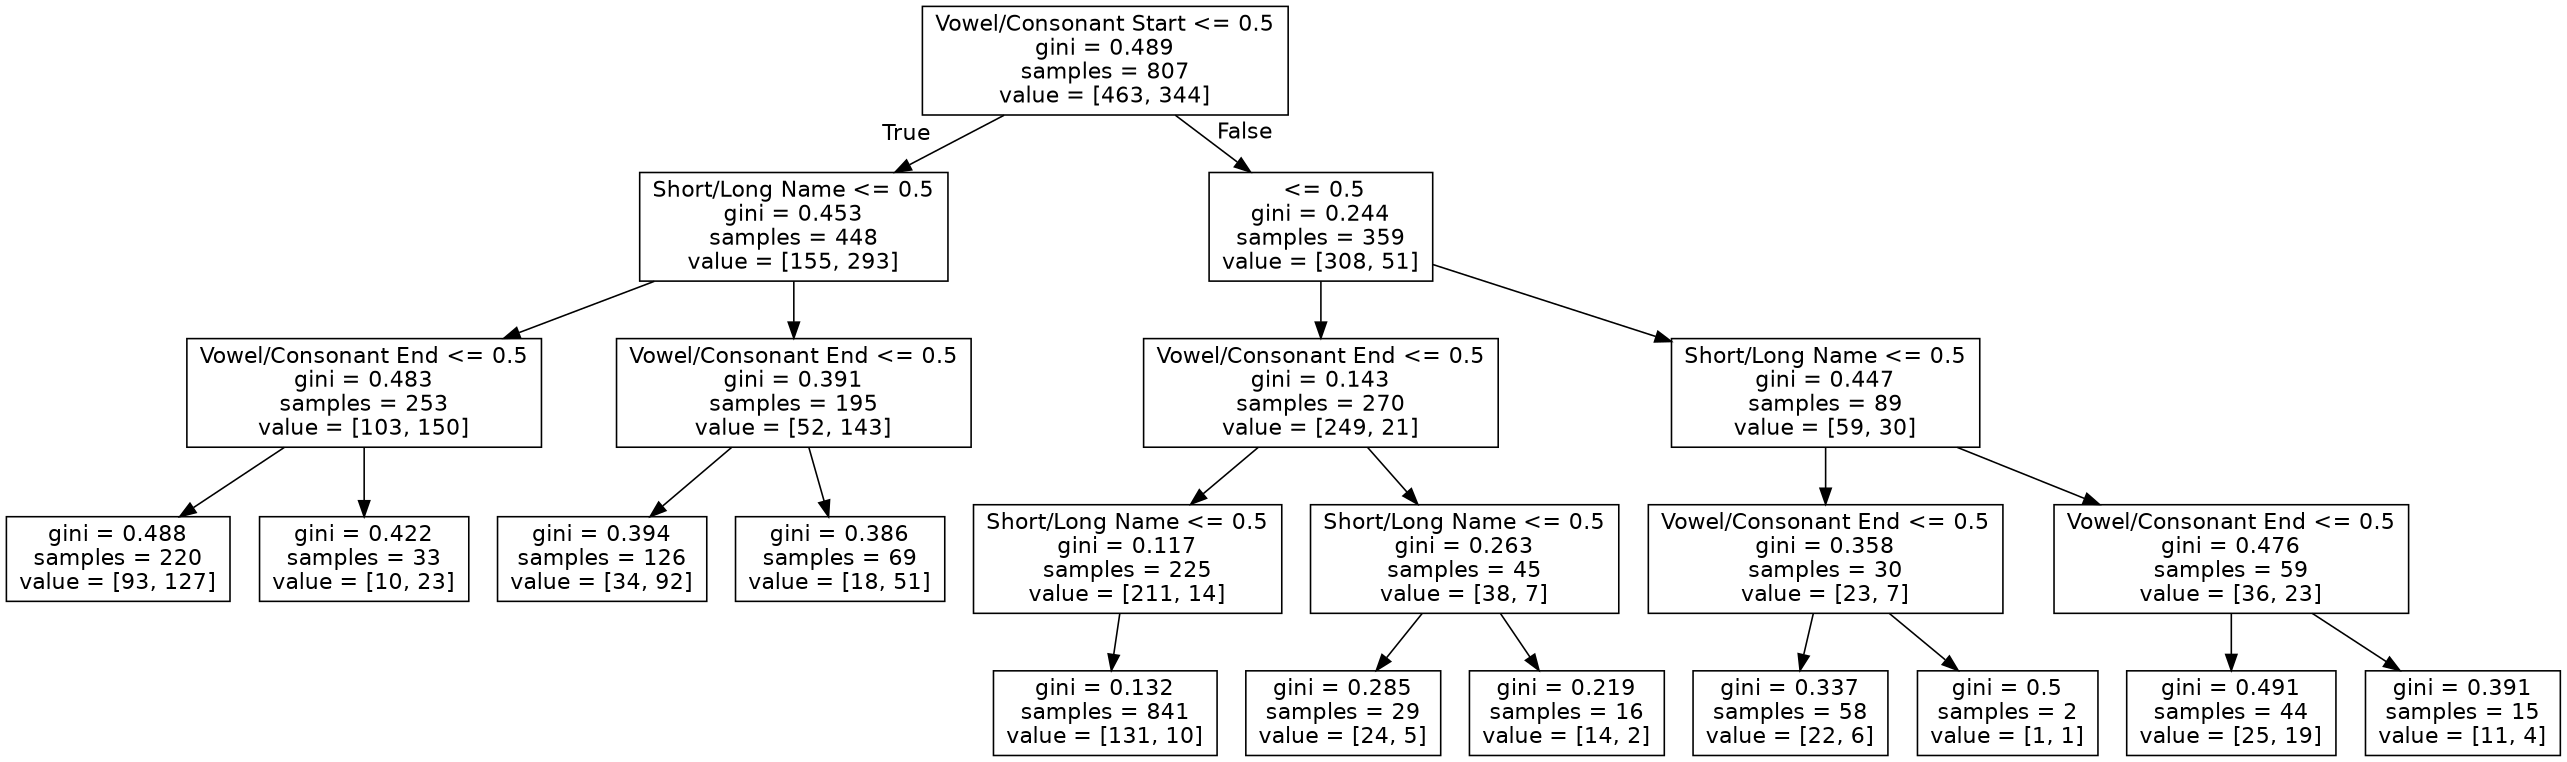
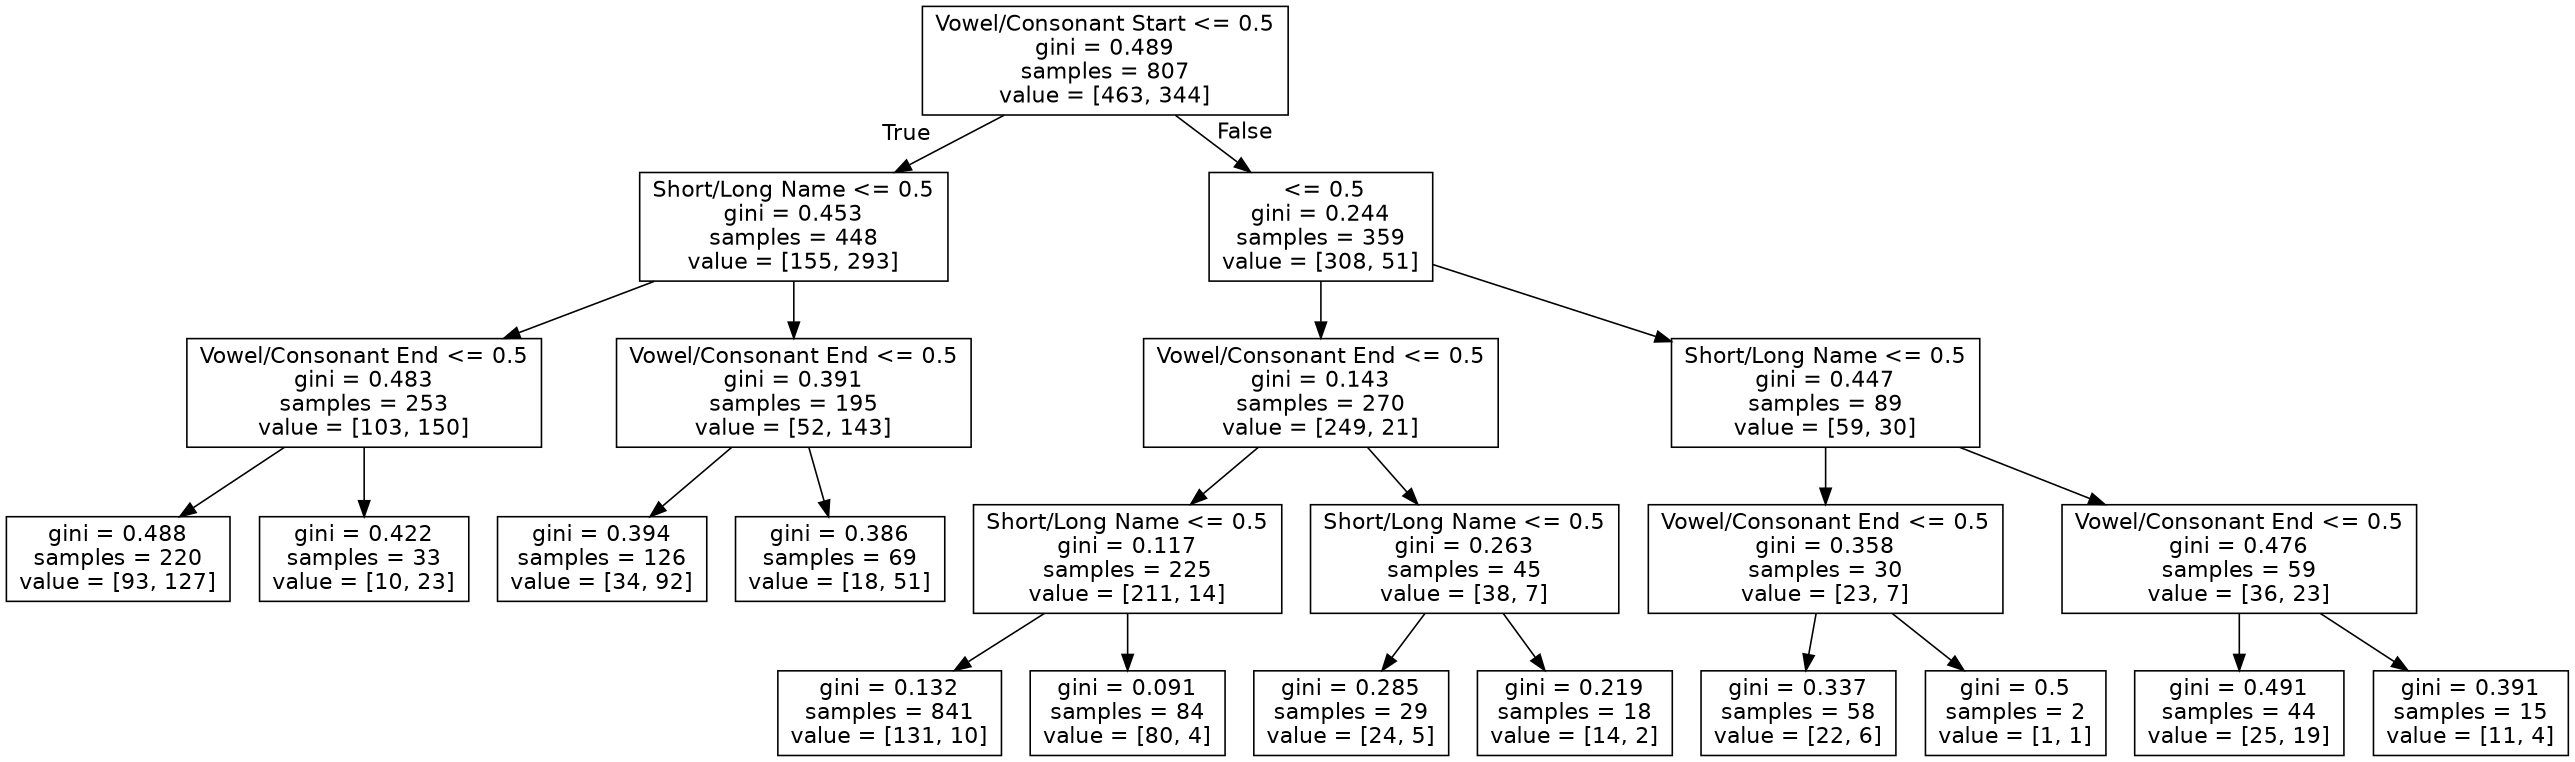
  digraph {
    fontname="DejaVu Sans"
    node [fontname="DejaVu Sans" shape=box]
    edge [fontname="DejaVu Sans"]
    n1 [label="Vowel/Consonant Start <= 0.5\ngini = 0.489\nsamples = 807\nvalue = [463, 344]"]
    n2 [label="Short/Long Name <= 0.5\ngini = 0.453\nsamples = 448\nvalue = [155, 293]"]
    n3 [label=" <= 0.5\ngini = 0.244\nsamples = 359\nvalue = [308, 51]"]
    n4 [label="Vowel/Consonant End <= 0.5\ngini = 0.483\nsamples = 253\nvalue = [103, 150]"]
    n5 [label="Vowel/Consonant End <= 0.5\ngini = 0.391\nsamples = 195\nvalue = [52, 143]"]
    n6 [label="Vowel/Consonant End <= 0.5\ngini = 0.143\nsamples = 270\nvalue = [249, 21]"]
    n7 [label="Short/Long Name <= 0.5\ngini = 0.447\nsamples = 89\nvalue = [59, 30]"]
    n8 [label="gini = 0.488\nsamples = 220\nvalue = [93, 127]"]
    n9 [label="gini = 0.422\nsamples = 33\nvalue = [10, 23]"]
    n10 [label="gini = 0.394\nsamples = 126\nvalue = [34, 92]"]
    n11 [label="gini = 0.386\nsamples = 69\nvalue = [18, 51]"]
    n12 [label="Short/Long Name <= 0.5\ngini = 0.117\nsamples = 225\nvalue = [211, 14]"]
    n13 [label="Short/Long Name <= 0.5\ngini = 0.263\nsamples = 45\nvalue = [38, 7]"]
    n14 [label="Vowel/Consonant End <= 0.5\ngini = 0.358\nsamples = 30\nvalue = [23, 7]"]
    n15 [label="Vowel/Consonant End <= 0.5\ngini = 0.476\nsamples = 59\nvalue = [36, 23]"]
    n16 [label="gini = 0.132\nsamples = 841\nvalue = [131, 10]"]
+   n17 [label="gini = 0.091\nsamples = 84\nvalue = [80, 4]"]
    n18 [label="gini = 0.285\nsamples = 29\nvalue = [24, 5]"]
-   n19 [label="gini = 0.219\nsamples = 16\nvalue = [14, 2]"]
+   n19 [label="gini = 0.219\nsamples = 18\nvalue = [14, 2]"]
    n20 [label="gini = 0.337\nsamples = 58\nvalue = [22, 6]"]
    n21 [label="gini = 0.5\nsamples = 2\nvalue = [1, 1]"]
    n22 [label="gini = 0.491\nsamples = 44\nvalue = [25, 19]"]
    n23 [label="gini = 0.391\nsamples = 15\nvalue = [11, 4]"]
    n1 -> n2 [headlabel=True labelangle=45 labeldistance=2.5]
    n1 -> n3 [headlabel=False labelangle=-45 labeldistance=2.5]
    n2 -> n4
    n2 -> n5
    n3 -> n6
    n3 -> n7
    n4 -> n8
    n4 -> n9
    n5 -> n10
    n5 -> n11
    n6 -> n12
    n6 -> n13
    n7 -> n14
    n7 -> n15
    n12 -> n16
+   n12 -> n17
    n13 -> n18
    n13 -> n19
    n14 -> n20
    n14 -> n21
    n15 -> n22
    n15 -> n23
  }
